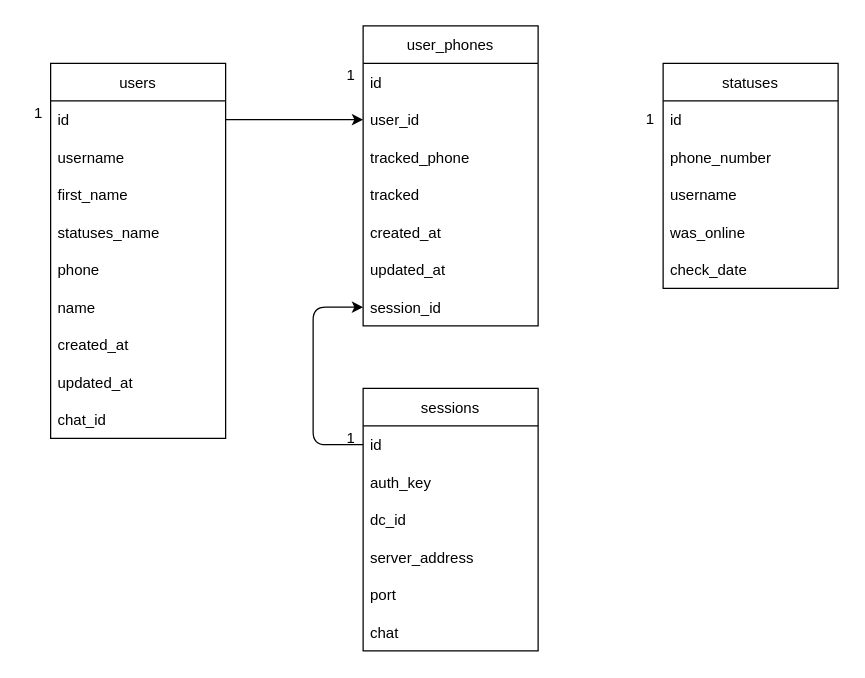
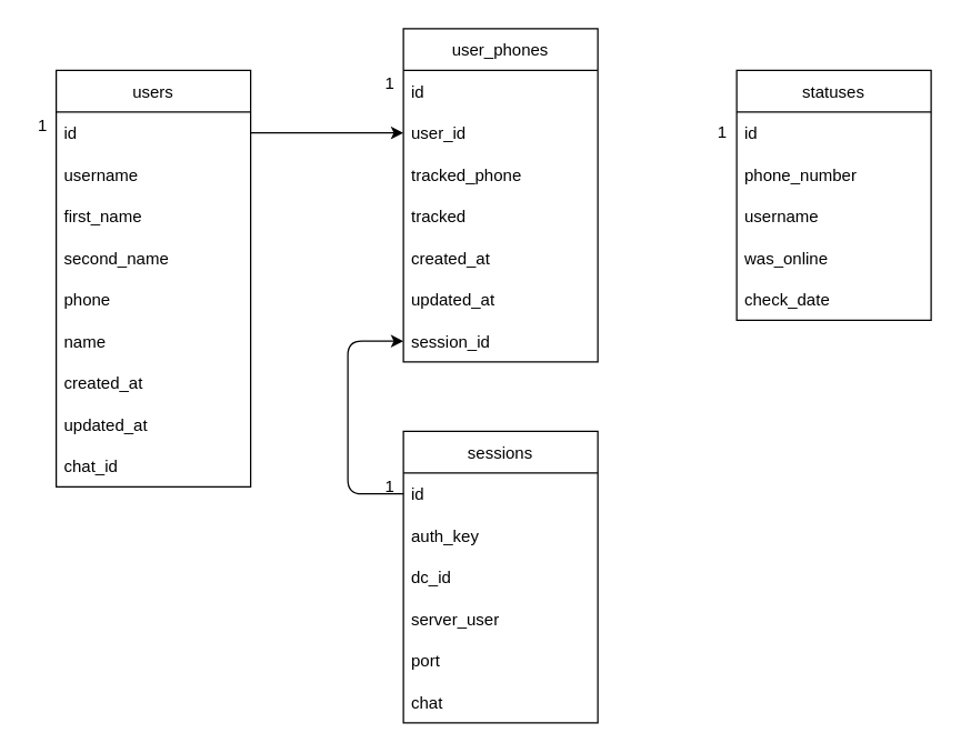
  <mxCell id="0" />
  <mxCell id="1" parent="0" />
  <mxCell id="2" value="" style="group" parent="1" vertex="1" connectable="0"><mxGeometry x="270" y="20" width="160" height="240" as="geometry" /></mxCell>
  <mxCell id="3" value="" style="group" parent="2" vertex="1" connectable="0"><mxGeometry width="160" height="240" as="geometry" /></mxCell>
  <mxCell id="4" value="user_phones" style="swimlane;fontStyle=0;childLayout=stackLayout;horizontal=1;startSize=30;horizontalStack=0;resizeParent=1;resizeParentMax=0;resizeLast=0;collapsible=1;marginBottom=0;" parent="3" vertex="1"><mxGeometry x="20" width="140" height="240" as="geometry" /></mxCell>
  <mxCell id="5" value="id" style="text;strokeColor=none;fillColor=none;align=left;verticalAlign=middle;spacingLeft=4;spacingRight=4;overflow=hidden;points=[[0,0.5],[1,0.5]];portConstraint=eastwest;rotatable=0;" parent="4" vertex="1"><mxGeometry y="30" width="140" height="30" as="geometry" /></mxCell>
  <mxCell id="6" value="user_id" style="text;strokeColor=none;fillColor=none;align=left;verticalAlign=middle;spacingLeft=4;spacingRight=4;overflow=hidden;points=[[0,0.5],[1,0.5]];portConstraint=eastwest;rotatable=0;" parent="4" vertex="1"><mxGeometry y="60" width="140" height="30" as="geometry" /></mxCell>
  <mxCell id="7" value="tracked_phone" style="text;strokeColor=none;fillColor=none;align=left;verticalAlign=middle;spacingLeft=4;spacingRight=4;overflow=hidden;points=[[0,0.5],[1,0.5]];portConstraint=eastwest;rotatable=0;" parent="4" vertex="1"><mxGeometry y="90" width="140" height="30" as="geometry" /></mxCell>
  <mxCell id="8" value="tracked" style="text;strokeColor=none;fillColor=none;align=left;verticalAlign=middle;spacingLeft=4;spacingRight=4;overflow=hidden;points=[[0,0.5],[1,0.5]];portConstraint=eastwest;rotatable=0;" parent="4" vertex="1"><mxGeometry y="120" width="140" height="30" as="geometry" /></mxCell>
  <mxCell id="9" value="created_at" style="text;strokeColor=none;fillColor=none;align=left;verticalAlign=middle;spacingLeft=4;spacingRight=4;overflow=hidden;points=[[0,0.5],[1,0.5]];portConstraint=eastwest;rotatable=0;" parent="4" vertex="1"><mxGeometry y="150" width="140" height="30" as="geometry" /></mxCell>
  <mxCell id="10" value="updated_at" style="text;strokeColor=none;fillColor=none;align=left;verticalAlign=middle;spacingLeft=4;spacingRight=4;overflow=hidden;points=[[0,0.5],[1,0.5]];portConstraint=eastwest;rotatable=0;" parent="4" vertex="1"><mxGeometry y="180" width="140" height="30" as="geometry" /></mxCell>
  <mxCell id="11" value="session_id" style="text;strokeColor=none;fillColor=none;align=left;verticalAlign=middle;spacingLeft=4;spacingRight=4;overflow=hidden;points=[[0,0.5],[1,0.5]];portConstraint=eastwest;rotatable=0;" parent="4" vertex="1"><mxGeometry y="210" width="140" height="30" as="geometry" /></mxCell>
  <mxCell id="12" value="1" style="text;html=1;align=center;verticalAlign=middle;resizable=0;points=[];autosize=1;strokeColor=none;fillColor=none;" parent="3" vertex="1"><mxGeometry y="30" width="20" height="20" as="geometry" /></mxCell>
  <mxCell id="13" value="" style="group" parent="1" vertex="1" connectable="0"><mxGeometry x="20" y="50" width="160" height="330" as="geometry" /></mxCell>
  <mxCell id="14" value="users" style="swimlane;fontStyle=0;childLayout=stackLayout;horizontal=1;startSize=30;horizontalStack=0;resizeParent=1;resizeParentMax=0;resizeLast=0;collapsible=1;marginBottom=0;" parent="13" vertex="1"><mxGeometry x="20" width="140" height="300" as="geometry"><mxRectangle x="80" y="20" width="60" height="30" as="alternateBounds" /></mxGeometry></mxCell>
  <mxCell id="15" value="id" style="text;strokeColor=none;fillColor=none;align=left;verticalAlign=middle;spacingLeft=4;spacingRight=4;overflow=hidden;points=[[0,0.5],[1,0.5]];portConstraint=eastwest;rotatable=0;" parent="14" vertex="1"><mxGeometry y="30" width="140" height="30" as="geometry" /></mxCell>
  <mxCell id="16" value="username" style="text;strokeColor=none;fillColor=none;align=left;verticalAlign=middle;spacingLeft=4;spacingRight=4;overflow=hidden;points=[[0,0.5],[1,0.5]];portConstraint=eastwest;rotatable=0;" parent="14" vertex="1"><mxGeometry y="60" width="140" height="30" as="geometry" /></mxCell>
  <mxCell id="17" value="first_name" style="text;strokeColor=none;fillColor=none;align=left;verticalAlign=middle;spacingLeft=4;spacingRight=4;overflow=hidden;points=[[0,0.5],[1,0.5]];portConstraint=eastwest;rotatable=0;" parent="14" vertex="1"><mxGeometry y="90" width="140" height="30" as="geometry" /></mxCell>
- <mxCell id="18" value="statuses_name" style="text;strokeColor=none;fillColor=none;align=left;verticalAlign=middle;spacingLeft=4;spacingRight=4;overflow=hidden;points=[[0,0.5],[1,0.5]];portConstraint=eastwest;rotatable=0;" parent="14" vertex="1"><mxGeometry y="120" width="140" height="30" as="geometry" /></mxCell>
+ <mxCell id="18" value="second_name" style="text;strokeColor=none;fillColor=none;align=left;verticalAlign=middle;spacingLeft=4;spacingRight=4;overflow=hidden;points=[[0,0.5],[1,0.5]];portConstraint=eastwest;rotatable=0;" parent="14" vertex="1"><mxGeometry y="120" width="140" height="30" as="geometry" /></mxCell>
  <mxCell id="19" value="phone" style="text;strokeColor=none;fillColor=none;align=left;verticalAlign=middle;spacingLeft=4;spacingRight=4;overflow=hidden;points=[[0,0.5],[1,0.5]];portConstraint=eastwest;rotatable=0;" parent="14" vertex="1"><mxGeometry y="150" width="140" height="30" as="geometry" /></mxCell>
  <mxCell id="20" value="name" style="text;strokeColor=none;fillColor=none;align=left;verticalAlign=middle;spacingLeft=4;spacingRight=4;overflow=hidden;points=[[0,0.5],[1,0.5]];portConstraint=eastwest;rotatable=0;" parent="14" vertex="1"><mxGeometry y="180" width="140" height="30" as="geometry" /></mxCell>
  <mxCell id="21" value="created_at" style="text;strokeColor=none;fillColor=none;align=left;verticalAlign=middle;spacingLeft=4;spacingRight=4;overflow=hidden;points=[[0,0.5],[1,0.5]];portConstraint=eastwest;rotatable=0;" parent="14" vertex="1"><mxGeometry y="210" width="140" height="30" as="geometry" /></mxCell>
  <mxCell id="22" value="updated_at" style="text;strokeColor=none;fillColor=none;align=left;verticalAlign=middle;spacingLeft=4;spacingRight=4;overflow=hidden;points=[[0,0.5],[1,0.5]];portConstraint=eastwest;rotatable=0;" parent="14" vertex="1"><mxGeometry y="240" width="140" height="30" as="geometry" /></mxCell>
  <mxCell id="23" value="chat_id" style="text;strokeColor=none;fillColor=none;align=left;verticalAlign=middle;spacingLeft=4;spacingRight=4;overflow=hidden;points=[[0,0.5],[1,0.5]];portConstraint=eastwest;rotatable=0;" parent="14" vertex="1"><mxGeometry y="270" width="140" height="30" as="geometry" /></mxCell>
  <mxCell id="24" value="1" style="text;html=1;align=center;verticalAlign=middle;resizable=0;points=[];autosize=1;strokeColor=none;fillColor=none;" parent="13" vertex="1"><mxGeometry y="30" width="20" height="20" as="geometry" /></mxCell>
  <mxCell id="25" value="" style="group" parent="1" vertex="1" connectable="0"><mxGeometry x="510" y="50" width="160" height="180" as="geometry" /></mxCell>
  <mxCell id="26" value="statuses" style="swimlane;fontStyle=0;childLayout=stackLayout;horizontal=1;startSize=30;horizontalStack=0;resizeParent=1;resizeParentMax=0;resizeLast=0;collapsible=1;marginBottom=0;" parent="25" vertex="1"><mxGeometry x="20" width="140" height="180" as="geometry" /></mxCell>
  <mxCell id="27" value="id" style="text;strokeColor=none;fillColor=none;align=left;verticalAlign=middle;spacingLeft=4;spacingRight=4;overflow=hidden;points=[[0,0.5],[1,0.5]];portConstraint=eastwest;rotatable=0;" parent="26" vertex="1"><mxGeometry y="30" width="140" height="30" as="geometry" /></mxCell>
  <mxCell id="28" value="phone_number" style="text;strokeColor=none;fillColor=none;align=left;verticalAlign=middle;spacingLeft=4;spacingRight=4;overflow=hidden;points=[[0,0.5],[1,0.5]];portConstraint=eastwest;rotatable=0;" parent="26" vertex="1"><mxGeometry y="60" width="140" height="30" as="geometry" /></mxCell>
  <mxCell id="29" value="username" style="text;strokeColor=none;fillColor=none;align=left;verticalAlign=middle;spacingLeft=4;spacingRight=4;overflow=hidden;points=[[0,0.5],[1,0.5]];portConstraint=eastwest;rotatable=0;" parent="26" vertex="1"><mxGeometry y="90" width="140" height="30" as="geometry" /></mxCell>
  <mxCell id="30" value="was_online" style="text;strokeColor=none;fillColor=none;align=left;verticalAlign=middle;spacingLeft=4;spacingRight=4;overflow=hidden;points=[[0,0.5],[1,0.5]];portConstraint=eastwest;rotatable=0;" parent="26" vertex="1"><mxGeometry y="120" width="140" height="30" as="geometry" /></mxCell>
  <mxCell id="31" value="check_date" style="text;strokeColor=none;fillColor=none;align=left;verticalAlign=middle;spacingLeft=4;spacingRight=4;overflow=hidden;points=[[0,0.5],[1,0.5]];portConstraint=eastwest;rotatable=0;" parent="26" vertex="1"><mxGeometry y="150" width="140" height="30" as="geometry" /></mxCell>
  <mxCell id="32" value="1" style="text;html=1;strokeColor=none;fillColor=none;align=center;verticalAlign=middle;whiteSpace=wrap;rounded=0;" parent="25" vertex="1"><mxGeometry y="30" width="20" height="30" as="geometry" /></mxCell>
  <mxCell id="33" value="" style="group" parent="1" vertex="1" connectable="0"><mxGeometry x="270" y="310" width="160" height="60" as="geometry" /></mxCell>
  <mxCell id="34" value="sessions" style="swimlane;fontStyle=0;childLayout=stackLayout;horizontal=1;startSize=30;horizontalStack=0;resizeParent=1;resizeParentMax=0;resizeLast=0;collapsible=1;marginBottom=0;" parent="33" vertex="1"><mxGeometry x="20" width="140" height="210" as="geometry" /></mxCell>
  <mxCell id="35" value="id" style="text;strokeColor=none;fillColor=none;align=left;verticalAlign=middle;spacingLeft=4;spacingRight=4;overflow=hidden;points=[[0,0.5],[1,0.5]];portConstraint=eastwest;rotatable=0;" parent="34" vertex="1"><mxGeometry y="30" width="140" height="30" as="geometry" /></mxCell>
  <mxCell id="36" value="auth_key" style="text;strokeColor=none;fillColor=none;align=left;verticalAlign=middle;spacingLeft=4;spacingRight=4;overflow=hidden;points=[[0,0.5],[1,0.5]];portConstraint=eastwest;rotatable=0;" parent="34" vertex="1"><mxGeometry y="60" width="140" height="30" as="geometry" /></mxCell>
  <mxCell id="37" value="dc_id" style="text;strokeColor=none;fillColor=none;align=left;verticalAlign=middle;spacingLeft=4;spacingRight=4;overflow=hidden;points=[[0,0.5],[1,0.5]];portConstraint=eastwest;rotatable=0;" parent="34" vertex="1"><mxGeometry y="90" width="140" height="30" as="geometry" /></mxCell>
- <mxCell id="38" value="server_address" style="text;strokeColor=none;fillColor=none;align=left;verticalAlign=middle;spacingLeft=4;spacingRight=4;overflow=hidden;points=[[0,0.5],[1,0.5]];portConstraint=eastwest;rotatable=0;" parent="34" vertex="1"><mxGeometry y="120" width="140" height="30" as="geometry" /></mxCell>
+ <mxCell id="38" value="server_user" style="text;strokeColor=none;fillColor=none;align=left;verticalAlign=middle;spacingLeft=4;spacingRight=4;overflow=hidden;points=[[0,0.5],[1,0.5]];portConstraint=eastwest;rotatable=0;" parent="34" vertex="1"><mxGeometry y="120" width="140" height="30" as="geometry" /></mxCell>
  <mxCell id="39" value="port" style="text;strokeColor=none;fillColor=none;align=left;verticalAlign=middle;spacingLeft=4;spacingRight=4;overflow=hidden;points=[[0,0.5],[1,0.5]];portConstraint=eastwest;rotatable=0;" parent="34" vertex="1"><mxGeometry y="150" width="140" height="30" as="geometry" /></mxCell>
  <mxCell id="40" value="chat" style="text;strokeColor=none;fillColor=none;align=left;verticalAlign=middle;spacingLeft=4;spacingRight=4;overflow=hidden;points=[[0,0.5],[1,0.5]];portConstraint=eastwest;rotatable=0;" parent="34" vertex="1"><mxGeometry y="180" width="140" height="30" as="geometry" /></mxCell>
  <mxCell id="41" value="1" style="text;html=1;align=center;verticalAlign=middle;resizable=0;points=[];autosize=1;strokeColor=none;fillColor=none;" parent="33" vertex="1"><mxGeometry y="30" width="20" height="20" as="geometry" /></mxCell>
  <mxCell id="42" style="edgeStyle=none;html=1;exitX=1;exitY=0.5;exitDx=0;exitDy=0;entryX=0;entryY=0.5;entryDx=0;entryDy=0;" parent="1" source="15" target="6" edge="1"><mxGeometry relative="1" as="geometry" /></mxCell>
  <mxCell id="43" style="edgeStyle=none;html=1;exitX=0;exitY=0.5;exitDx=0;exitDy=0;entryX=0;entryY=0.5;entryDx=0;entryDy=0;" parent="1" source="35" target="11" edge="1"><mxGeometry relative="1" as="geometry"><mxPoint x="220" y="250" as="targetPoint" /><Array as="points"><mxPoint x="250" y="355" /><mxPoint x="250" y="245" /></Array></mxGeometry></mxCell>
